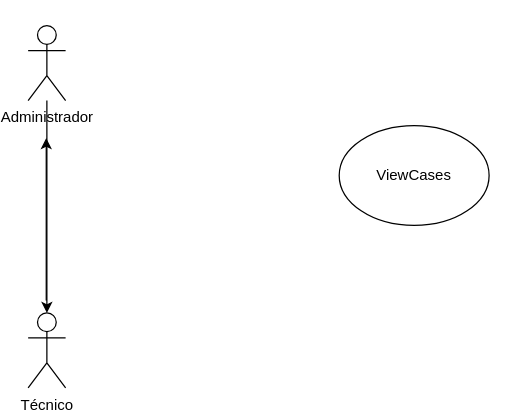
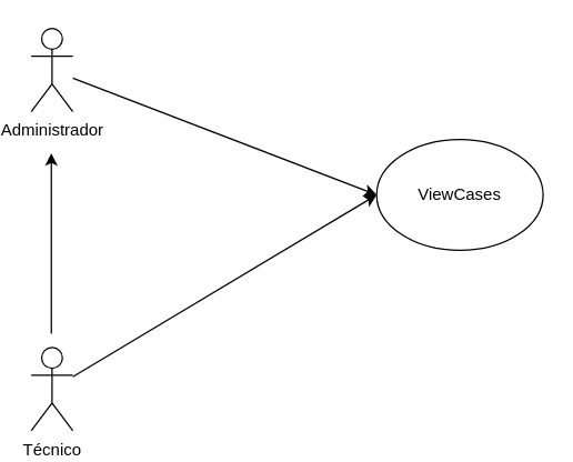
  <mxCell id="0" />
  <mxCell id="1" parent="0" />
+ <mxCell id="2" style="rounded=0;orthogonalLoop=1;jettySize=auto;html=1;entryX=0;entryY=0.5;entryDx=0;entryDy=0;" parent="1" source="3" target="6" edge="1"><mxGeometry relative="1" as="geometry" /></mxCell>
  <mxCell id="3" value="Técnico" style="shape=umlActor;verticalLabelPosition=bottom;verticalAlign=top;html=1;outlineConnect=0;" parent="1" vertex="1"><mxGeometry x="20" y="250" width="30" height="60" as="geometry" /></mxCell>
- <mxCell id="4" style="rounded=0;orthogonalLoop=1;jettySize=auto;html=1;" parent="1" source="5" target="3" edge="1"><mxGeometry relative="1" as="geometry" /></mxCell>
+ <mxCell id="4" style="rounded=0;orthogonalLoop=1;jettySize=auto;html=1;entryX=0;entryY=0.5;entryDx=0;entryDy=0;" parent="1" source="5" target="6" edge="1"><mxGeometry relative="1" as="geometry" /></mxCell>
  <mxCell id="5" value="Administrador" style="shape=umlActor;verticalLabelPosition=bottom;verticalAlign=top;html=1;outlineConnect=0;" parent="1" vertex="1"><mxGeometry x="20" y="20" width="30" height="60" as="geometry" /></mxCell>
  <mxCell id="6" value="ViewCases" style="ellipse;whiteSpace=wrap;html=1;" parent="1" vertex="1"><mxGeometry x="269" y="100" width="120" height="80" as="geometry" /></mxCell>
  <mxCell id="7" value="" style="endArrow=classic;html=1;rounded=0;" parent="1" edge="1"><mxGeometry width="50" height="50" relative="1" as="geometry"><mxPoint x="34.5" y="240" as="sourcePoint" /><mxPoint x="34.5" y="110" as="targetPoint" /></mxGeometry></mxCell>
